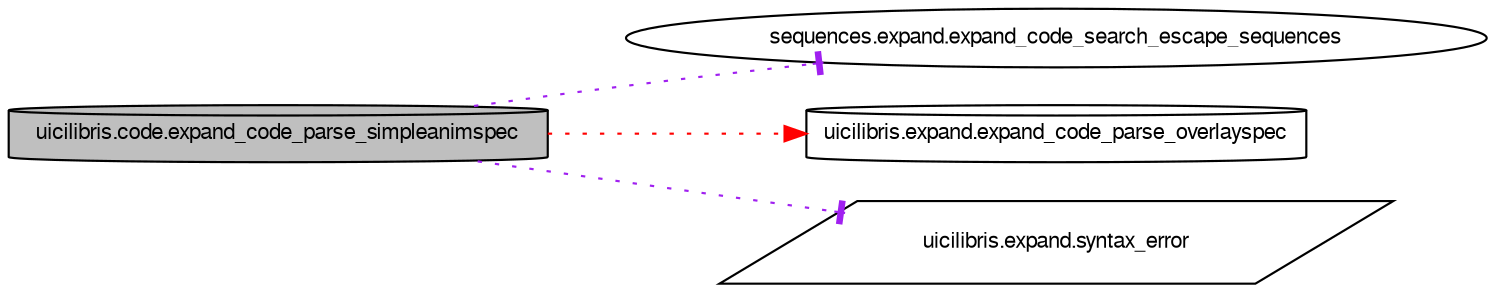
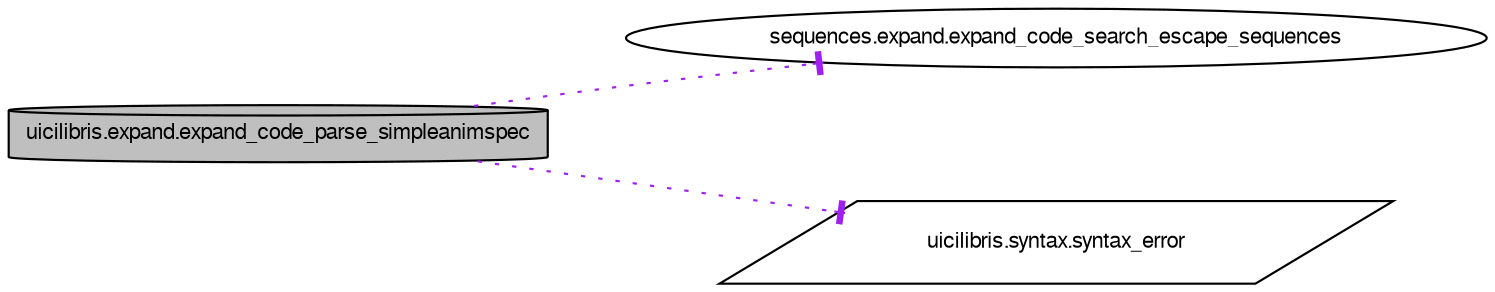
  digraph {
    rankdir=LR
    node [color=black fillcolor=white fontname=FreeSans fontsize=10 shape=cylinder style=filled]
    edge [arrowhead=tee color=purple fontname=FreeSans fontsize=10 labelfontname=FreeSans labelfontsize=10 style=dotted]
-   n1 [fillcolor=grey75 fontcolor=black height=0.2 label="uicilibris.code.expand_code_parse_simpleanimspec" width=0.4]
+   n1 [fillcolor=grey75 fontcolor=black height=0.2 label="uicilibris.expand.expand_code_parse_simpleanimspec" width=0.4]
    n2 [height=0.2 label="sequences.expand.expand_code_search_escape_sequences" shape=ellipse width=0.4]
-   n3 [height=0.2 label="uicilibris.expand.expand_code_parse_overlayspec" width=0.4]
-   n4 [height=0.2 label="uicilibris.expand.syntax_error" shape=parallelogram width=0.4]
+   n4 [height=0.2 label="uicilibris.syntax.syntax_error" shape=parallelogram width=0.4]
    n1 -> n2
-   n1 -> n3 [arrowhead=normal color=red]
    n1 -> n4
  }
